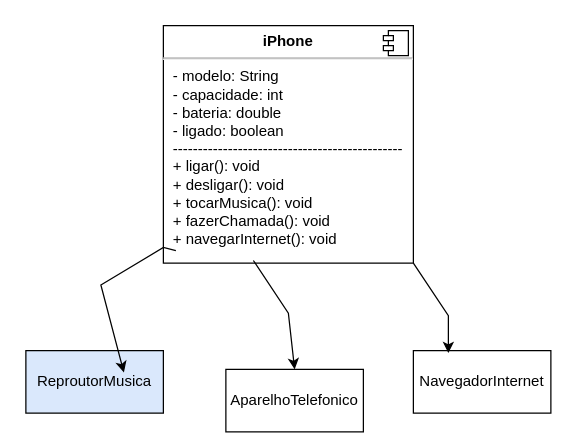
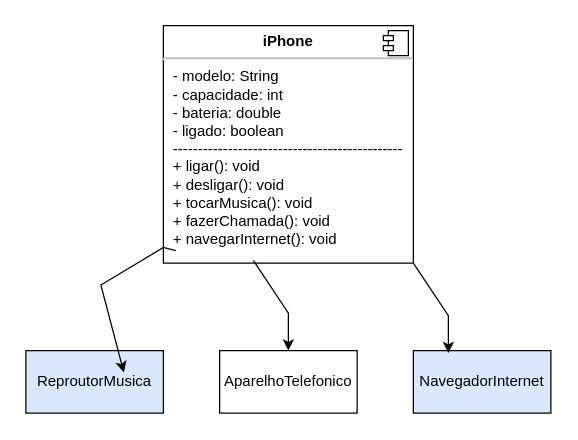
  <mxCell id="0" />
  <mxCell id="1" parent="0" />
  <mxCell id="2" value="&lt;p style=&quot;margin:0px;margin-top:6px;text-align:center;&quot;&gt;&lt;b&gt;iPhone&lt;/b&gt;&lt;/p&gt;&lt;hr&gt;&lt;p style=&quot;margin:0px;margin-left:8px;&quot;&gt;- modelo: String&amp;nbsp;&lt;/p&gt;&lt;p style=&quot;margin:0px;margin-left:8px;&quot;&gt;- capacidade: int&amp;nbsp;&lt;/p&gt;&lt;p style=&quot;margin:0px;margin-left:8px;&quot;&gt;- bateria: double&amp;nbsp;&lt;/p&gt;&lt;p style=&quot;margin:0px;margin-left:8px;&quot;&gt;- ligado: boolean   &lt;br&gt;&lt;/p&gt;&lt;p style=&quot;margin:0px;margin-left:8px;&quot;&gt;----------------------------------------------&lt;/p&gt;&lt;p style=&quot;margin:0px;margin-left:8px;&quot;&gt; + ligar(): void&amp;nbsp;&lt;/p&gt;&lt;p style=&quot;margin:0px;margin-left:8px;&quot;&gt;+ desligar(): void&amp;nbsp;&lt;/p&gt;&lt;p style=&quot;margin:0px;margin-left:8px;&quot;&gt;+ tocarMusica(): void +&amp;nbsp;fazerChamada(): void&amp;nbsp;&lt;/p&gt;&lt;p style=&quot;margin:0px;margin-left:8px;&quot;&gt;+ navegarInternet(): void &lt;br&gt;&lt;/p&gt;" style="align=left;overflow=fill;html=1;dropTarget=0;whiteSpace=wrap;" vertex="1" parent="1"><mxGeometry x="130" y="20" width="200" height="190" as="geometry" /></mxCell>
  <mxCell id="3" value="" style="shape=component;jettyWidth=8;jettyHeight=4;" vertex="1" parent="2"><mxGeometry x="1" width="20" height="20" relative="1" as="geometry"><mxPoint x="-24" y="4" as="offset" /></mxGeometry></mxCell>
  <mxCell id="4" value="ReproutorMusica" style="html=1;whiteSpace=wrap;fillColor=#dae8fc;" vertex="1" parent="1"><mxGeometry x="20" y="280" width="110" height="50" as="geometry" /></mxCell>
- <mxCell id="5" value="AparelhoTelefonico" style="html=1;whiteSpace=wrap;" vertex="1" parent="1"><mxGeometry x="180" y="295" width="110" height="50" as="geometry" /></mxCell>
- <mxCell id="6" value="NavegadorInternet" style="html=1;whiteSpace=wrap;" vertex="1" parent="1"><mxGeometry x="330" y="280" width="110" height="50" as="geometry" /></mxCell>
+ <mxCell id="5" value="AparelhoTelefonico" style="html=1;whiteSpace=wrap;" vertex="1" parent="1"><mxGeometry x="175" y="280" width="110" height="50" as="geometry" /></mxCell>
+ <mxCell id="6" value="NavegadorInternet" style="html=1;whiteSpace=wrap;fillColor=#dae8fc;" vertex="1" parent="1"><mxGeometry x="330" y="280" width="110" height="50" as="geometry" /></mxCell>
  <mxCell id="7" value="" style="edgeStyle=none;orthogonalLoop=1;jettySize=auto;html=1;rounded=0;" edge="1" parent="1"><mxGeometry width="100" relative="1" as="geometry"><mxPoint x="140" y="200" as="sourcePoint" /><mxPoint x="98.421" y="297.5" as="targetPoint" /><Array as="points"><mxPoint x="130" y="197.5" /><mxPoint x="80" y="227.5" /></Array></mxGeometry></mxCell>
  <mxCell id="8" value="" style="edgeStyle=none;orthogonalLoop=1;jettySize=auto;html=1;rounded=0;entryX=0.5;entryY=0;entryDx=0;entryDy=0;exitX=0.36;exitY=0.989;exitDx=0;exitDy=0;exitPerimeter=0;" edge="1" parent="1" source="2" target="5"><mxGeometry width="100" relative="1" as="geometry"><mxPoint x="180" y="240" as="sourcePoint" /><mxPoint x="280" y="240" as="targetPoint" /><Array as="points"><mxPoint x="230" y="250" /></Array></mxGeometry></mxCell>
  <mxCell id="9" value="" style="edgeStyle=none;orthogonalLoop=1;jettySize=auto;html=1;rounded=0;entryX=0.5;entryY=0;entryDx=0;entryDy=0;exitX=0.36;exitY=0.989;exitDx=0;exitDy=0;exitPerimeter=0;" edge="1" parent="1"><mxGeometry width="100" relative="1" as="geometry"><mxPoint x="330" y="210" as="sourcePoint" /><mxPoint x="358" y="282" as="targetPoint" /><Array as="points"><mxPoint x="358" y="252" /></Array></mxGeometry></mxCell>
